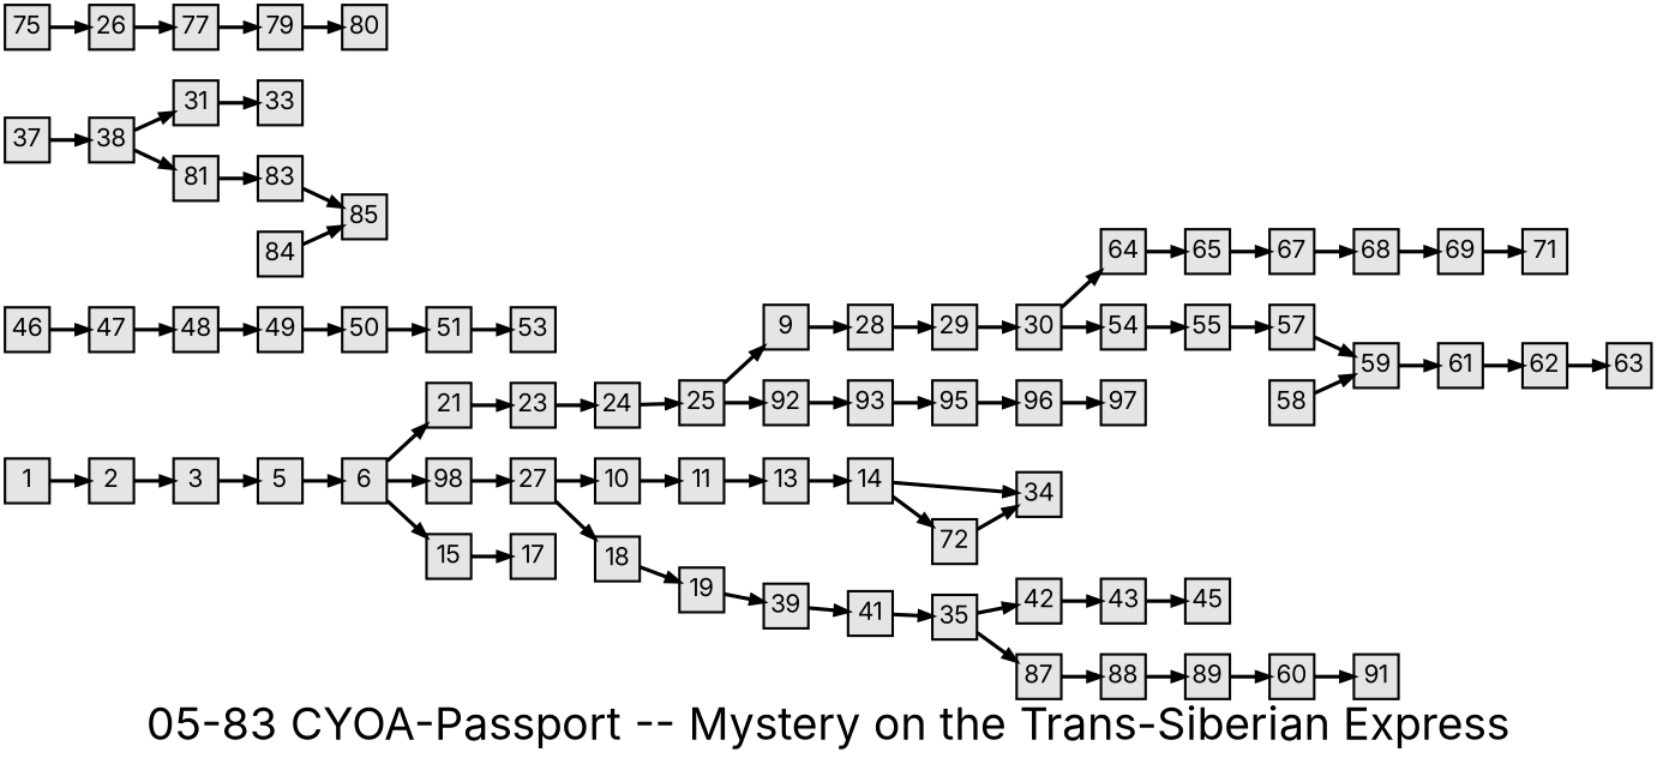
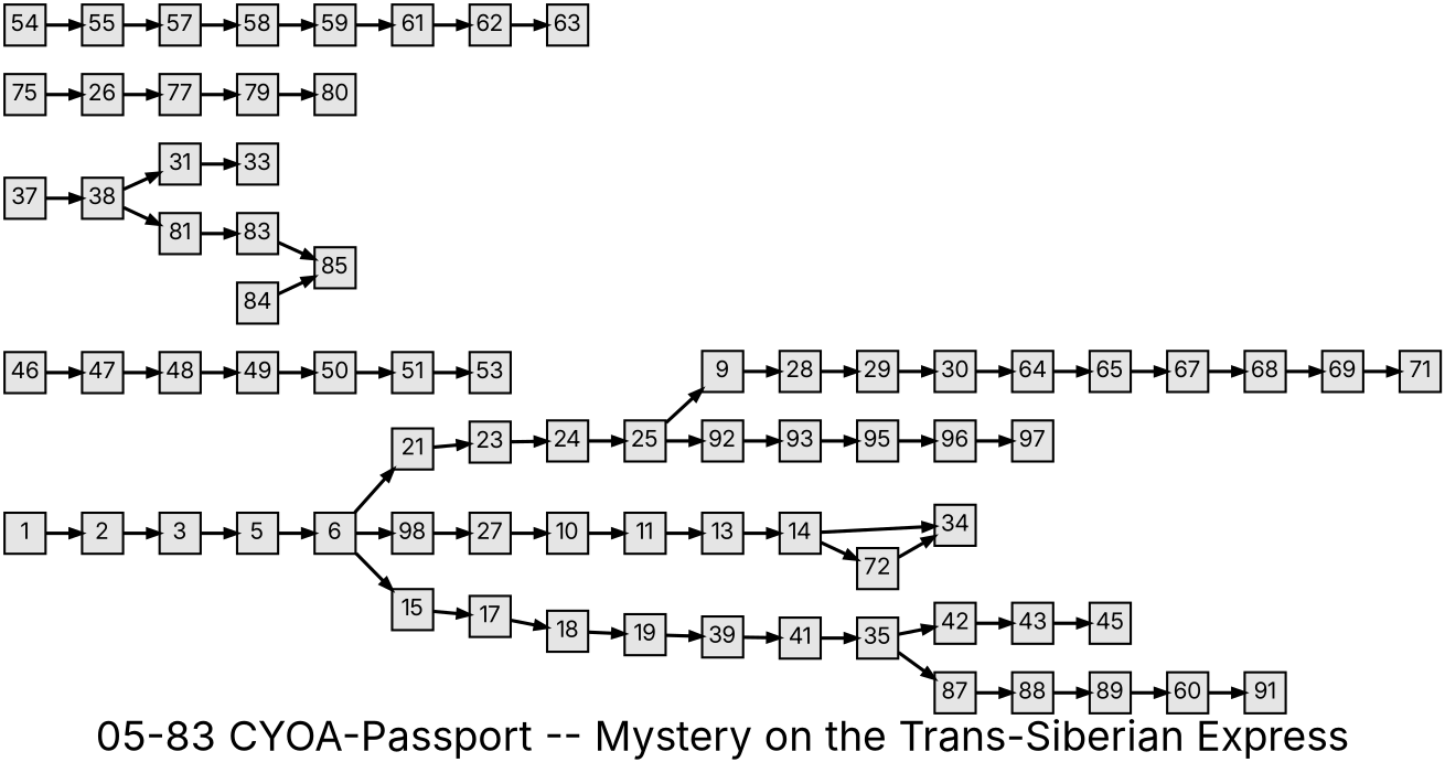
  digraph {
    fontname=Inter
    fontsize=36
    label="05-83 CYOA-Passport -- Mystery on the Trans-Siberian Express"
    nodesep=0.35
    ordering=out
    rankdir=LR
    ranksep=0.45
    node [fillcolor=grey90 fixedsize=true fontname=Inter fontsize=20 labelfloat=true margin="0,0" penwidth=2 regular=true shape=rect style=filled]
    edge [fontname=Inter fontsize=12 labelfloat=true penwidth=3]
    1
    2
    3
    5
    6
    21
    98
    15
    23
    27
    17
    24
    10
    18
    46
    47
    37
    38
    48
    31
    81
    9
    28
    29
    30
    11
    13
    14
    34
    72
    19
    39
    41
    n34 [label=35]
    n35 [label=26]
    75
    25
    92
    93
    95
    64
    54
    65
    55
    67
    57
    33
    42
    87
    43
    88
    45
    89
    83
    85
    49
    50
    51
    53
    58
    59
    61
    62
    63
    68
    69
    71
    77
    79
    80
    84
    n72 [label=60]
    91
    96
    97
    1 -> 2
    2 -> 3
    3 -> 5
    5 -> 6
    6 -> 21
    6 -> 98
    6 -> 15
    21 -> 23
    98 -> 27
    15 -> 17
    23 -> 24
    27 -> 10
-   27 -> 18
+   17 -> 18
    24 -> 25
    10 -> 11
    18 -> 19
    46 -> 47
    47 -> 48
    37 -> 38
    38 -> 31
    38 -> 81
    48 -> 49
    31 -> 33
    81 -> 83
    9 -> 28
    28 -> 29
    29 -> 30
    30 -> 64
-   30 -> 54
    11 -> 13
    13 -> 14
    14 -> 34
    14 -> 72
    72 -> 34
    19 -> 39
    39 -> 41
    41 -> n34
    n34 -> 42
    n34 -> 87
    n35 -> 77
    75 -> n35
    25 -> 9
    25 -> 92
    92 -> 93
    93 -> 95
    95 -> 96
    64 -> 65
    54 -> 55
    65 -> 67
    55 -> 57
    67 -> 68
-   57 -> 59
+   57 -> 58
    42 -> 43
    87 -> 88
    43 -> 45
    88 -> 89
    89 -> n72
    83 -> 85
    49 -> 50
    50 -> 51
    51 -> 53
    58 -> 59
    59 -> 61
    61 -> 62
    62 -> 63
    68 -> 69
    69 -> 71
    77 -> 79
    79 -> 80
    84 -> 85
    n72 -> 91
    96 -> 97
  }
